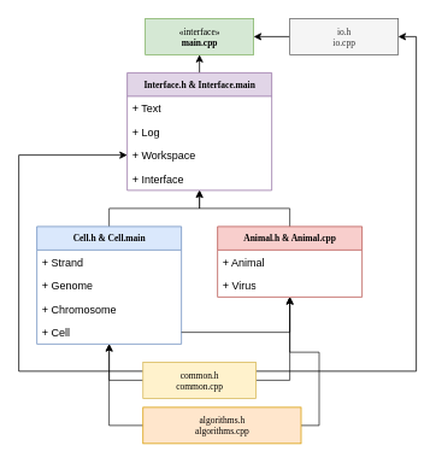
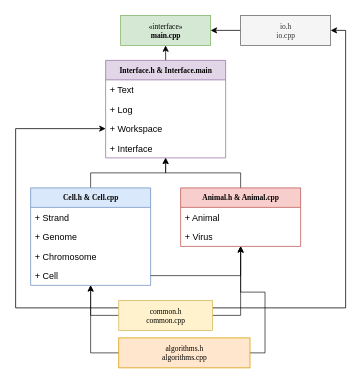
  <mxCell id="0" />
  <mxCell id="1" parent="0" />
  <mxCell id="2" value="" style="edgeStyle=orthogonalEdgeStyle;orthogonalLoop=1;jettySize=auto;html=1;entryX=0.5;entryY=1;entryDx=0;entryDy=0;exitX=0.5;exitY=0;exitDx=0;exitDy=0;jumpStyle=none;strokeWidth=0.85;rounded=0;" parent="1" source="5" target="23" edge="1"><mxGeometry relative="1" as="geometry"><mxPoint x="60" y="236" as="sourcePoint" /><mxPoint x="220" y="236" as="targetPoint" /></mxGeometry></mxCell>
  <mxCell id="3" value="" style="edgeStyle=orthogonalEdgeStyle;orthogonalLoop=1;jettySize=auto;html=1;entryX=0.5;entryY=1;entryDx=0;entryDy=0;exitX=0.5;exitY=0;exitDx=0;exitDy=0;jumpStyle=none;strokeWidth=0.85;rounded=0;" parent="1" source="10" target="23" edge="1"><mxGeometry x="-0.286" relative="1" as="geometry"><mxPoint x="390" y="226" as="sourcePoint" /><mxPoint as="offset" /><mxPoint x="220" y="236" as="targetPoint" /></mxGeometry></mxCell>
  <mxCell id="4" value="«interface»&lt;br&gt;&lt;b&gt;main.cpp&lt;/b&gt;" style="html=1;rounded=0;shadow=0;comic=0;labelBackgroundColor=none;strokeWidth=1;fontFamily=Verdana;fontSize=10;align=center;fillColor=#d5e8d4;strokeColor=#82b366;" parent="1" vertex="1"><mxGeometry x="160" y="20" width="120" height="40" as="geometry" /></mxCell>
- <mxCell id="5" value="Cell.h &amp;amp; Cell.main" style="swimlane;html=1;fontStyle=1;childLayout=stackLayout;horizontal=1;startSize=26;fillColor=#dae8fc;horizontalStack=0;resizeParent=1;resizeLast=0;collapsible=1;marginBottom=0;swimlaneFillColor=#ffffff;rounded=0;shadow=0;comic=0;labelBackgroundColor=none;strokeWidth=1;fontFamily=Verdana;fontSize=10;align=center;strokeColor=#6c8ebf;" parent="1" vertex="1"><mxGeometry x="40" y="250" width="160" height="130" as="geometry" /></mxCell>
+ <mxCell id="5" value="Cell.h &amp;amp; Cell.cpp" style="swimlane;html=1;fontStyle=1;childLayout=stackLayout;horizontal=1;startSize=26;fillColor=#dae8fc;horizontalStack=0;resizeParent=1;resizeLast=0;collapsible=1;marginBottom=0;swimlaneFillColor=#ffffff;rounded=0;shadow=0;comic=0;labelBackgroundColor=none;strokeWidth=1;fontFamily=Verdana;fontSize=10;align=center;strokeColor=#6c8ebf;" parent="1" vertex="1"><mxGeometry x="40" y="250" width="160" height="130" as="geometry" /></mxCell>
  <mxCell id="6" value="+ Strand" style="text;html=1;strokeColor=none;fillColor=none;align=left;verticalAlign=top;spacingLeft=4;spacingRight=4;whiteSpace=wrap;overflow=hidden;rotatable=0;points=[[0,0.5],[1,0.5]];portConstraint=eastwest;" parent="5" vertex="1"><mxGeometry y="26" width="160" height="26" as="geometry" /></mxCell>
  <mxCell id="7" value="+ Genome" style="text;html=1;strokeColor=none;fillColor=none;align=left;verticalAlign=top;spacingLeft=4;spacingRight=4;whiteSpace=wrap;overflow=hidden;rotatable=0;points=[[0,0.5],[1,0.5]];portConstraint=eastwest;" parent="5" vertex="1"><mxGeometry y="52" width="160" height="26" as="geometry" /></mxCell>
  <mxCell id="8" value="+ Chromosome" style="text;html=1;strokeColor=none;fillColor=none;align=left;verticalAlign=top;spacingLeft=4;spacingRight=4;whiteSpace=wrap;overflow=hidden;rotatable=0;points=[[0,0.5],[1,0.5]];portConstraint=eastwest;" parent="5" vertex="1"><mxGeometry y="78" width="160" height="26" as="geometry" /></mxCell>
  <mxCell id="9" value="+ Cell" style="text;html=1;strokeColor=none;fillColor=none;align=left;verticalAlign=top;spacingLeft=4;spacingRight=4;whiteSpace=wrap;overflow=hidden;rotatable=0;points=[[0,0.5],[1,0.5]];portConstraint=eastwest;" parent="5" vertex="1"><mxGeometry y="104" width="160" height="26" as="geometry" /></mxCell>
  <mxCell id="10" value="Animal.h &amp;amp; Animal.cpp" style="swimlane;html=1;fontStyle=1;childLayout=stackLayout;horizontal=1;startSize=26;fillColor=#f8cecc;horizontalStack=0;resizeParent=1;resizeLast=0;collapsible=1;marginBottom=0;swimlaneFillColor=#ffffff;rounded=0;shadow=0;comic=0;labelBackgroundColor=none;strokeWidth=1;fontFamily=Verdana;fontSize=10;align=center;strokeColor=#b85450;" parent="1" vertex="1"><mxGeometry x="240" y="250" width="160" height="78" as="geometry" /></mxCell>
  <mxCell id="11" value="+ Animal" style="text;html=1;strokeColor=none;fillColor=none;align=left;verticalAlign=top;spacingLeft=4;spacingRight=4;whiteSpace=wrap;overflow=hidden;rotatable=0;points=[[0,0.5],[1,0.5]];portConstraint=eastwest;" parent="10" vertex="1"><mxGeometry y="26" width="160" height="26" as="geometry" /></mxCell>
  <mxCell id="12" value="+ Virus" style="text;html=1;strokeColor=none;fillColor=none;align=left;verticalAlign=top;spacingLeft=4;spacingRight=4;whiteSpace=wrap;overflow=hidden;rotatable=0;points=[[0,0.5],[1,0.5]];portConstraint=eastwest;" parent="10" vertex="1"><mxGeometry y="52" width="160" height="26" as="geometry" /></mxCell>
  <mxCell id="13" value="" style="edgeStyle=orthogonalEdgeStyle;orthogonalLoop=1;jettySize=auto;html=1;entryX=0.5;entryY=1;entryDx=0;entryDy=0;exitX=0;exitY=0.5;exitDx=0;exitDy=0;jumpStyle=none;strokeWidth=0.85;rounded=0;" parent="1" source="17" target="5" edge="1"><mxGeometry x="0.529" relative="1" as="geometry"><mxPoint as="offset" /></mxGeometry></mxCell>
  <mxCell id="14" value="" style="edgeStyle=orthogonalEdgeStyle;orthogonalLoop=1;jettySize=auto;html=1;entryX=0.5;entryY=1;entryDx=0;entryDy=0;exitX=1;exitY=0.5;exitDx=0;exitDy=0;jumpStyle=none;strokeWidth=0.85;rounded=0;" parent="1" source="17" target="10" edge="1"><mxGeometry relative="1" as="geometry" /></mxCell>
  <mxCell id="15" style="edgeStyle=orthogonalEdgeStyle;rounded=0;orthogonalLoop=1;jettySize=auto;html=1;entryX=1;entryY=0.5;entryDx=0;entryDy=0;fontColor=#B3B3B3;" parent="1" source="17" target="29" edge="1"><mxGeometry relative="1" as="geometry"><Array as="points"><mxPoint x="460" y="410" /><mxPoint x="460" y="40" /></Array></mxGeometry></mxCell>
  <mxCell id="16" style="edgeStyle=orthogonalEdgeStyle;rounded=0;orthogonalLoop=1;jettySize=auto;html=1;exitX=0;exitY=0.25;exitDx=0;exitDy=0;entryX=0;entryY=0.5;entryDx=0;entryDy=0;fontColor=#B3B3B3;" parent="1" source="17" target="26" edge="1"><mxGeometry relative="1" as="geometry"><Array as="points"><mxPoint x="20" y="410" /><mxPoint x="20" y="171" /></Array></mxGeometry></mxCell>
  <mxCell id="17" value="&lt;span style=&quot;font-weight: normal;&quot;&gt;common.h&lt;br&gt;common.cpp&lt;/span&gt;" style="html=1;rounded=0;shadow=0;comic=0;labelBackgroundColor=none;strokeWidth=1;fontFamily=Verdana;fontSize=10;align=center;fillColor=#fff2cc;strokeColor=#d6b656;fontStyle=1" parent="1" vertex="1"><mxGeometry x="157.5" y="400" width="125" height="40" as="geometry" /></mxCell>
  <mxCell id="18" value="" style="edgeStyle=orthogonalEdgeStyle;orthogonalLoop=1;jettySize=auto;html=1;exitX=1;exitY=0.5;exitDx=0;exitDy=0;entryX=0.5;entryY=1;entryDx=0;entryDy=0;jumpStyle=none;strokeWidth=0.85;rounded=0;" parent="1" source="9" target="10" edge="1"><mxGeometry relative="1" as="geometry"><mxPoint x="260" y="350" as="targetPoint" /></mxGeometry></mxCell>
  <mxCell id="19" value="" style="edgeStyle=orthogonalEdgeStyle;orthogonalLoop=1;jettySize=auto;html=1;entryX=0.5;entryY=1;entryDx=0;entryDy=0;exitX=0;exitY=0.5;exitDx=0;exitDy=0;jumpStyle=none;strokeWidth=0.85;rounded=0;" parent="1" source="21" target="5" edge="1"><mxGeometry relative="1" as="geometry" /></mxCell>
  <mxCell id="20" style="edgeStyle=orthogonalEdgeStyle;orthogonalLoop=1;jettySize=auto;html=1;entryX=0.5;entryY=1;entryDx=0;entryDy=0;exitX=1;exitY=0.5;exitDx=0;exitDy=0;jumpStyle=none;strokeWidth=0.85;rounded=0;" parent="1" source="21" target="10" edge="1"><mxGeometry relative="1" as="geometry" /></mxCell>
  <mxCell id="21" value="algorithms.h&lt;br&gt;&lt;span style=&quot;border-color: var(--border-color);&quot;&gt;algorithms&lt;/span&gt;.cpp" style="html=1;rounded=0;shadow=0;comic=0;labelBackgroundColor=none;strokeWidth=1;fontFamily=Verdana;fontSize=10;align=center;fillColor=#ffe6cc;strokeColor=#d79b00;" parent="1" vertex="1"><mxGeometry x="157.5" y="450" width="175" height="40" as="geometry" /></mxCell>
  <mxCell id="22" style="edgeStyle=orthogonalEdgeStyle;rounded=1;orthogonalLoop=1;jettySize=auto;html=1;exitX=0.5;exitY=0;exitDx=0;exitDy=0;entryX=0.5;entryY=1;entryDx=0;entryDy=0;" parent="1" source="23" target="4" edge="1"><mxGeometry relative="1" as="geometry" /></mxCell>
  <mxCell id="23" value="Interface.h &amp;amp; Interface.main" style="swimlane;html=1;fontStyle=1;childLayout=stackLayout;horizontal=1;startSize=26;fillColor=#e1d5e7;horizontalStack=0;resizeParent=1;resizeLast=0;collapsible=1;marginBottom=0;swimlaneFillColor=#ffffff;rounded=0;shadow=0;comic=0;labelBackgroundColor=none;strokeWidth=1;fontFamily=Verdana;fontSize=10;align=center;strokeColor=#9673a6;" parent="1" vertex="1"><mxGeometry x="140" y="80" width="160" height="130" as="geometry" /></mxCell>
  <mxCell id="24" value="+ Text" style="text;html=1;strokeColor=none;fillColor=none;align=left;verticalAlign=top;spacingLeft=4;spacingRight=4;whiteSpace=wrap;overflow=hidden;rotatable=0;points=[[0,0.5],[1,0.5]];portConstraint=eastwest;" parent="23" vertex="1"><mxGeometry y="26" width="160" height="26" as="geometry" /></mxCell>
  <mxCell id="25" value="+ Log" style="text;html=1;strokeColor=none;fillColor=none;align=left;verticalAlign=top;spacingLeft=4;spacingRight=4;whiteSpace=wrap;overflow=hidden;rotatable=0;points=[[0,0.5],[1,0.5]];portConstraint=eastwest;" parent="23" vertex="1"><mxGeometry y="52" width="160" height="26" as="geometry" /></mxCell>
  <mxCell id="26" value="+ Workspace" style="text;html=1;strokeColor=none;fillColor=none;align=left;verticalAlign=top;spacingLeft=4;spacingRight=4;whiteSpace=wrap;overflow=hidden;rotatable=0;points=[[0,0.5],[1,0.5]];portConstraint=eastwest;" parent="23" vertex="1"><mxGeometry y="78" width="160" height="26" as="geometry" /></mxCell>
  <mxCell id="27" value="+ Interface" style="text;html=1;strokeColor=none;fillColor=none;align=left;verticalAlign=top;spacingLeft=4;spacingRight=4;whiteSpace=wrap;overflow=hidden;rotatable=0;points=[[0,0.5],[1,0.5]];portConstraint=eastwest;" parent="23" vertex="1"><mxGeometry y="104" width="160" height="26" as="geometry" /></mxCell>
  <mxCell id="28" style="edgeStyle=orthogonalEdgeStyle;orthogonalLoop=1;jettySize=auto;html=1;entryX=1;entryY=0.5;entryDx=0;entryDy=0;rounded=0;" parent="1" source="29" target="4" edge="1"><mxGeometry relative="1" as="geometry" /></mxCell>
  <mxCell id="29" value="&lt;span style=&quot;font-weight: normal;&quot;&gt;io.h&lt;br&gt;io.cpp&lt;/span&gt;" style="html=1;rounded=0;shadow=0;comic=0;labelBackgroundColor=none;strokeWidth=1;fontFamily=Verdana;fontSize=10;align=center;fillColor=#f5f5f5;strokeColor=#666666;fontStyle=1;fontColor=#333333;" parent="1" vertex="1"><mxGeometry x="320" y="20" width="120" height="40" as="geometry" /></mxCell>
